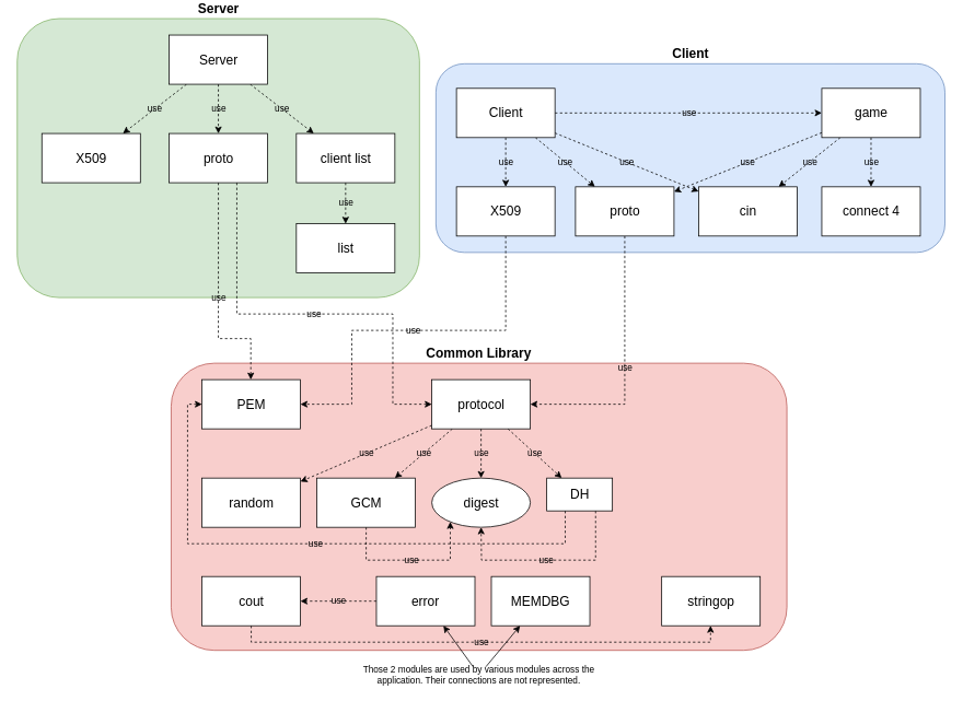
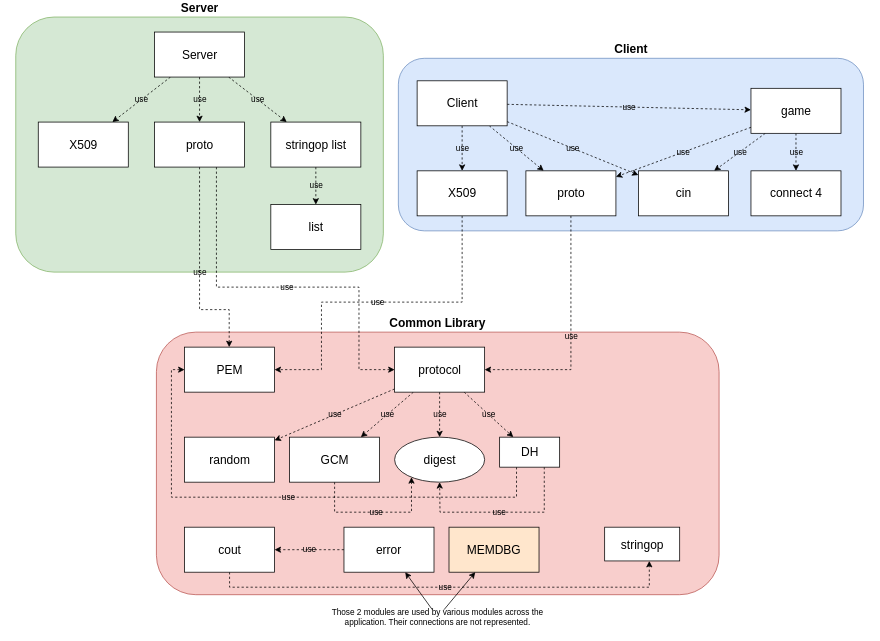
  <mxCell id="0" />
  <mxCell id="1" parent="0" />
  <mxCell id="2" value="Common Library" style="rounded=1;whiteSpace=wrap;html=1;fontSize=16;fontStyle=1;labelPosition=center;verticalLabelPosition=top;align=center;verticalAlign=bottom;fillColor=#f8cecc;strokeColor=#b85450;" vertex="1" parent="1"><mxGeometry x="208" y="440" width="750" height="350" as="geometry" /></mxCell>
  <mxCell id="3" value="digest" style="ellipse;whiteSpace=wrap;html=1;fontSize=16;" vertex="1" parent="1"><mxGeometry x="525.5" y="580" width="120" height="60" as="geometry" /></mxCell>
  <mxCell id="4" value="use" style="edgeStyle=orthogonalEdgeStyle;rounded=0;orthogonalLoop=1;jettySize=auto;html=1;dashed=1;labelBackgroundColor=none;fontSize=11;" edge="1" parent="1" source="5" target="12"><mxGeometry relative="1" as="geometry"><Array as="points"><mxPoint x="305" y="780" /><mxPoint x="865" y="780" /></Array></mxGeometry></mxCell>
  <mxCell id="5" value="cout" style="rounded=0;whiteSpace=wrap;html=1;fontSize=16;" vertex="1" parent="1"><mxGeometry x="245.5" y="700" width="120" height="60" as="geometry" /></mxCell>
  <mxCell id="6" value="use" style="edgeStyle=orthogonalEdgeStyle;rounded=0;orthogonalLoop=1;jettySize=auto;html=1;dashed=1;labelBackgroundColor=none;fontSize=11;elbow=vertical;" edge="1" parent="1" source="8" target="3"><mxGeometry relative="1" as="geometry"><Array as="points"><mxPoint x="725" y="680" /><mxPoint x="586" y="680" /></Array></mxGeometry></mxCell>
  <mxCell id="7" value="use" style="edgeStyle=orthogonalEdgeStyle;rounded=0;orthogonalLoop=1;jettySize=auto;html=1;dashed=1;labelBackgroundColor=none;fontSize=11;" edge="1" parent="1" source="8" target="16"><mxGeometry relative="1" as="geometry"><Array as="points"><mxPoint x="688" y="660" /><mxPoint x="228" y="660" /><mxPoint x="228" y="490" /></Array></mxGeometry></mxCell>
  <mxCell id="8" value="DH" style="rounded=0;whiteSpace=wrap;html=1;fontSize=16;" vertex="1" parent="1"><mxGeometry x="665.5" y="580" width="80" height="40" as="geometry" /></mxCell>
  <mxCell id="9" value="use" style="edgeStyle=orthogonalEdgeStyle;rounded=0;orthogonalLoop=1;jettySize=auto;html=1;dashed=1;labelBackgroundColor=none;fontSize=11;" edge="1" parent="1" source="10" target="3"><mxGeometry relative="1" as="geometry"><Array as="points"><mxPoint x="445" y="680" /><mxPoint x="548" y="680" /></Array></mxGeometry></mxCell>
  <mxCell id="10" value="GCM" style="rounded=0;whiteSpace=wrap;html=1;fontSize=16;" vertex="1" parent="1"><mxGeometry x="385.5" y="580" width="120" height="60" as="geometry" /></mxCell>
  <mxCell id="11" value="random" style="rounded=0;whiteSpace=wrap;html=1;fontSize=16;" vertex="1" parent="1"><mxGeometry x="245.5" y="580" width="120" height="60" as="geometry" /></mxCell>
- <mxCell id="12" value="stringop" style="rounded=0;whiteSpace=wrap;html=1;fontSize=16;" vertex="1" parent="1"><mxGeometry x="805.5" y="700" width="120" height="60" as="geometry" /></mxCell>
- <mxCell id="13" value="MEMDBG" style="rounded=0;whiteSpace=wrap;html=1;fontSize=16;" vertex="1" parent="1"><mxGeometry x="598" y="700" width="120" height="60" as="geometry" /></mxCell>
+ <mxCell id="12" value="stringop" style="rounded=0;whiteSpace=wrap;html=1;fontSize=16;" vertex="1" parent="1"><mxGeometry x="805.5" y="700" width="100" height="45" as="geometry" /></mxCell>
+ <mxCell id="13" value="MEMDBG" style="rounded=0;whiteSpace=wrap;html=1;fontSize=16;fillColor=#ffe6cc;" vertex="1" parent="1"><mxGeometry x="598" y="700" width="120" height="60" as="geometry" /></mxCell>
  <mxCell id="14" value="use" style="edgeStyle=orthogonalEdgeStyle;rounded=0;orthogonalLoop=1;jettySize=auto;html=1;dashed=1;labelBackgroundColor=none;fontSize=11;" edge="1" parent="1" source="15" target="5"><mxGeometry relative="1" as="geometry" /></mxCell>
  <mxCell id="15" value="error" style="rounded=0;whiteSpace=wrap;html=1;fontSize=16;" vertex="1" parent="1"><mxGeometry x="458" y="700" width="120" height="60" as="geometry" /></mxCell>
  <mxCell id="16" value="PEM" style="rounded=0;whiteSpace=wrap;html=1;fontSize=16;" vertex="1" parent="1"><mxGeometry x="245.5" y="460" width="120" height="60" as="geometry" /></mxCell>
  <mxCell id="17" value="use" style="edgeStyle=orthogonalEdgeStyle;rounded=0;orthogonalLoop=1;jettySize=auto;html=1;fontSize=11;dashed=1;labelBackgroundColor=none;" edge="1" parent="1" source="21" target="3"><mxGeometry relative="1" as="geometry" /></mxCell>
  <mxCell id="18" value="use" style="rounded=0;orthogonalLoop=1;jettySize=auto;html=1;dashed=1;labelBackgroundColor=none;fontSize=11;" edge="1" parent="1" source="21" target="10"><mxGeometry relative="1" as="geometry" /></mxCell>
  <mxCell id="19" value="use" style="edgeStyle=none;rounded=0;orthogonalLoop=1;jettySize=auto;html=1;dashed=1;labelBackgroundColor=none;fontSize=11;" edge="1" parent="1" source="21" target="8"><mxGeometry relative="1" as="geometry" /></mxCell>
  <mxCell id="20" value="use" style="edgeStyle=none;rounded=0;orthogonalLoop=1;jettySize=auto;html=1;dashed=1;labelBackgroundColor=none;fontSize=11;" edge="1" parent="1" source="21" target="11"><mxGeometry relative="1" as="geometry" /></mxCell>
  <mxCell id="21" value="protocol" style="rounded=0;whiteSpace=wrap;html=1;fontSize=16;" vertex="1" parent="1"><mxGeometry x="525.5" y="460" width="120" height="60" as="geometry" /></mxCell>
  <mxCell id="22" value="Server" style="rounded=1;whiteSpace=wrap;html=1;fontSize=16;fontStyle=1;labelPosition=center;verticalLabelPosition=top;align=center;verticalAlign=bottom;fillColor=#d5e8d4;strokeColor=#82b366;" vertex="1" parent="1"><mxGeometry x="20.5" y="20" width="490" height="340" as="geometry" /></mxCell>
  <mxCell id="23" value="Client" style="rounded=1;whiteSpace=wrap;html=1;fontSize=16;fontStyle=1;labelPosition=center;verticalLabelPosition=top;align=center;verticalAlign=bottom;fillColor=#dae8fc;strokeColor=#6c8ebf;" vertex="1" parent="1"><mxGeometry x="530.5" y="75" width="620" height="230" as="geometry" /></mxCell>
  <mxCell id="24" value="use" style="edgeStyle=none;rounded=0;orthogonalLoop=1;jettySize=auto;html=1;labelBackgroundColor=none;fontSize=11;dashed=1;" edge="1" parent="1" source="27" target="33"><mxGeometry relative="1" as="geometry" /></mxCell>
  <mxCell id="25" value="use" style="edgeStyle=none;rounded=0;orthogonalLoop=1;jettySize=auto;html=1;dashed=1;labelBackgroundColor=none;fontSize=11;" edge="1" parent="1" source="27" target="34"><mxGeometry relative="1" as="geometry" /></mxCell>
  <mxCell id="26" value="use" style="edgeStyle=none;rounded=0;orthogonalLoop=1;jettySize=auto;html=1;dashed=1;labelBackgroundColor=none;fontSize=11;" edge="1" parent="1" source="27" target="29"><mxGeometry relative="1" as="geometry" /></mxCell>
  <mxCell id="27" value="Server" style="rounded=0;whiteSpace=wrap;html=1;fontSize=16;" vertex="1" parent="1"><mxGeometry x="205.5" y="40" width="120" height="60" as="geometry" /></mxCell>
  <mxCell id="28" value="use" style="edgeStyle=none;rounded=0;orthogonalLoop=1;jettySize=auto;html=1;dashed=1;labelBackgroundColor=none;fontSize=11;" edge="1" parent="1" source="29" target="30"><mxGeometry relative="1" as="geometry" /></mxCell>
- <mxCell id="29" value="client list" style="rounded=0;whiteSpace=wrap;html=1;fontSize=16;" vertex="1" parent="1"><mxGeometry x="360.5" y="160" width="120" height="60" as="geometry" /></mxCell>
+ <mxCell id="29" value="stringop list" style="rounded=0;whiteSpace=wrap;html=1;fontSize=16;" vertex="1" parent="1"><mxGeometry x="360.5" y="160" width="120" height="60" as="geometry" /></mxCell>
  <mxCell id="30" value="list" style="rounded=0;whiteSpace=wrap;html=1;fontSize=16;" vertex="1" parent="1"><mxGeometry x="360.5" y="270" width="120" height="60" as="geometry" /></mxCell>
  <mxCell id="31" value="use" style="edgeStyle=orthogonalEdgeStyle;rounded=0;orthogonalLoop=1;jettySize=auto;html=1;dashed=1;labelBackgroundColor=none;fontSize=11;" edge="1" parent="1" source="33" target="21"><mxGeometry relative="1" as="geometry"><Array as="points"><mxPoint x="288" y="380" /><mxPoint x="478" y="380" /><mxPoint x="478" y="490" /></Array></mxGeometry></mxCell>
  <mxCell id="32" value="use" style="edgeStyle=orthogonalEdgeStyle;rounded=0;orthogonalLoop=1;jettySize=auto;html=1;dashed=1;labelBackgroundColor=none;fontSize=11;" edge="1" parent="1" source="33" target="16"><mxGeometry relative="1" as="geometry"><Array as="points"><mxPoint x="265" y="410" /><mxPoint x="305" y="410" /></Array></mxGeometry></mxCell>
  <mxCell id="33" value="proto" style="rounded=0;whiteSpace=wrap;html=1;fontSize=16;" vertex="1" parent="1"><mxGeometry x="205.5" y="160" width="120" height="60" as="geometry" /></mxCell>
  <mxCell id="34" value="X509" style="rounded=0;whiteSpace=wrap;html=1;fontSize=16;" vertex="1" parent="1"><mxGeometry x="50.5" y="160" width="120" height="60" as="geometry" /></mxCell>
  <mxCell id="35" value="use" style="edgeStyle=orthogonalEdgeStyle;rounded=0;orthogonalLoop=1;jettySize=auto;html=1;dashed=1;labelBackgroundColor=none;fontSize=11;" edge="1" parent="1" source="39" target="46"><mxGeometry relative="1" as="geometry" /></mxCell>
  <mxCell id="36" value="use" style="rounded=0;orthogonalLoop=1;jettySize=auto;html=1;dashed=1;labelBackgroundColor=none;fontSize=11;" edge="1" parent="1" source="39" target="48"><mxGeometry relative="1" as="geometry" /></mxCell>
  <mxCell id="37" value="use" style="edgeStyle=none;rounded=0;orthogonalLoop=1;jettySize=auto;html=1;dashed=1;labelBackgroundColor=none;fontSize=11;" edge="1" parent="1" source="39" target="49"><mxGeometry relative="1" as="geometry" /></mxCell>
  <mxCell id="38" value="use" style="edgeStyle=none;rounded=0;orthogonalLoop=1;jettySize=auto;html=1;dashed=1;labelBackgroundColor=none;fontSize=11;" edge="1" parent="1" source="39" target="43"><mxGeometry relative="1" as="geometry" /></mxCell>
  <mxCell id="39" value="Client" style="rounded=0;whiteSpace=wrap;html=1;fontSize=16;" vertex="1" parent="1"><mxGeometry x="555.5" y="105" width="120" height="60" as="geometry" /></mxCell>
  <mxCell id="40" value="use" style="edgeStyle=none;rounded=0;orthogonalLoop=1;jettySize=auto;html=1;dashed=1;labelBackgroundColor=none;fontSize=11;" edge="1" parent="1" source="43" target="44"><mxGeometry relative="1" as="geometry" /></mxCell>
  <mxCell id="41" value="use" style="edgeStyle=none;rounded=0;orthogonalLoop=1;jettySize=auto;html=1;dashed=1;labelBackgroundColor=none;fontSize=11;" edge="1" parent="1" source="43" target="49"><mxGeometry relative="1" as="geometry" /></mxCell>
  <mxCell id="42" value="use" style="edgeStyle=none;rounded=0;orthogonalLoop=1;jettySize=auto;html=1;dashed=1;labelBackgroundColor=none;fontSize=11;" edge="1" parent="1" source="43" target="48"><mxGeometry relative="1" as="geometry" /></mxCell>
- <mxCell id="43" value="game" style="rounded=0;whiteSpace=wrap;html=1;fontSize=16;" vertex="1" parent="1"><mxGeometry x="1000.5" y="105" width="120" height="60" as="geometry" /></mxCell>
+ <mxCell id="43" value="game" style="rounded=0;whiteSpace=wrap;html=1;fontSize=16;" vertex="1" parent="1"><mxGeometry x="1000.5" y="115" width="120" height="60" as="geometry" /></mxCell>
  <mxCell id="44" value="connect 4" style="rounded=0;whiteSpace=wrap;html=1;fontSize=16;" vertex="1" parent="1"><mxGeometry x="1000.5" y="225" width="120" height="60" as="geometry" /></mxCell>
  <mxCell id="45" value="use" style="edgeStyle=orthogonalEdgeStyle;rounded=0;orthogonalLoop=1;jettySize=auto;html=1;dashed=1;labelBackgroundColor=none;fontSize=11;" edge="1" parent="1" source="46" target="16"><mxGeometry relative="1" as="geometry"><Array as="points"><mxPoint x="615" y="400" /><mxPoint x="428" y="400" /><mxPoint x="428" y="490" /></Array></mxGeometry></mxCell>
  <mxCell id="46" value="X509" style="rounded=0;whiteSpace=wrap;html=1;fontSize=16;" vertex="1" parent="1"><mxGeometry x="555.5" y="225" width="120" height="60" as="geometry" /></mxCell>
  <mxCell id="47" value="use" style="edgeStyle=orthogonalEdgeStyle;rounded=0;orthogonalLoop=1;jettySize=auto;html=1;dashed=1;labelBackgroundColor=none;fontSize=11;" edge="1" parent="1" source="48" target="21"><mxGeometry relative="1" as="geometry"><Array as="points"><mxPoint x="761" y="490" /></Array></mxGeometry></mxCell>
  <mxCell id="48" value="proto" style="rounded=0;whiteSpace=wrap;html=1;fontSize=16;" vertex="1" parent="1"><mxGeometry x="700.5" y="225" width="120" height="60" as="geometry" /></mxCell>
  <mxCell id="49" value="cin" style="rounded=0;whiteSpace=wrap;html=1;fontSize=16;" vertex="1" parent="1"><mxGeometry x="850.5" y="225" width="120" height="60" as="geometry" /></mxCell>
  <mxCell id="50" style="rounded=0;orthogonalLoop=1;jettySize=auto;html=1;labelBackgroundColor=none;fontSize=11;" edge="1" parent="1" source="52" target="15"><mxGeometry relative="1" as="geometry" /></mxCell>
  <mxCell id="51" style="edgeStyle=none;rounded=0;orthogonalLoop=1;jettySize=auto;html=1;labelBackgroundColor=none;fontSize=11;" edge="1" parent="1" source="52" target="13"><mxGeometry relative="1" as="geometry" /></mxCell>
  <mxCell id="52" value="Those 2 modules are used by various modules across the application. Their connections are not represented." style="text;html=1;strokeColor=none;fillColor=none;align=center;verticalAlign=middle;whiteSpace=wrap;rounded=0;fontSize=11;" vertex="1" parent="1"><mxGeometry x="428" y="810" width="310" height="20" as="geometry" /></mxCell>
